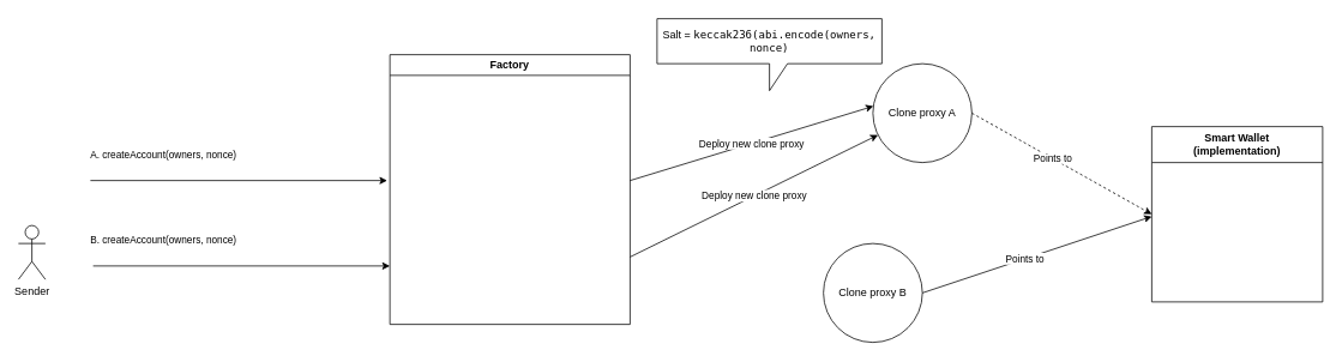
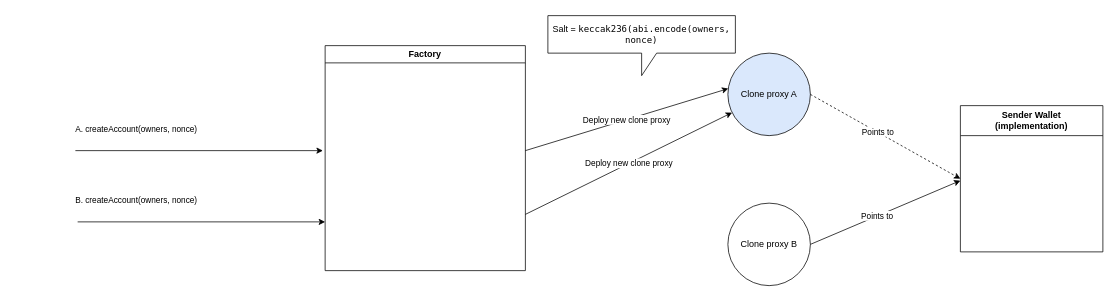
  <mxCell id="0" />
  <mxCell id="1" parent="0" />
  <mxCell id="2" value="Factory" style="swimlane;whiteSpace=wrap;html=1;" vertex="1" parent="1"><mxGeometry x="433" y="60" width="267" height="300" as="geometry" /></mxCell>
- <mxCell id="3" value="Smart Wallet&lt;br&gt;(implementation)" style="swimlane;whiteSpace=wrap;html=1;startSize=40;" vertex="1" parent="1"><mxGeometry x="1280" y="140" width="190" height="195" as="geometry" /></mxCell>
+ <mxCell id="3" value="Sender Wallet&lt;br&gt;(implementation)" style="swimlane;whiteSpace=wrap;html=1;startSize=40;" vertex="1" parent="1"><mxGeometry x="1280" y="140" width="190" height="195" as="geometry" /></mxCell>
  <mxCell id="4" value="" style="endArrow=classic;html=1;rounded=0;" edge="1" parent="1"><mxGeometry width="50" height="50" relative="1" as="geometry"><mxPoint x="100" y="200" as="sourcePoint" /><mxPoint x="430" y="200" as="targetPoint" /></mxGeometry></mxCell>
  <mxCell id="5" value="A. createAccount(owners, nonce)" style="edgeLabel;html=1;align=center;verticalAlign=middle;resizable=0;points=[];" vertex="1" connectable="0" parent="4"><mxGeometry x="-0.521" y="1" relative="1" as="geometry"><mxPoint x="1" y="-29" as="offset" /></mxGeometry></mxCell>
  <mxCell id="6" value="Deploy new clone proxy" style="endArrow=classic;html=1;rounded=0;entryX=0.005;entryY=0.43;entryDx=0;entryDy=0;entryPerimeter=0;" edge="1" parent="1" target="7"><mxGeometry width="50" height="50" relative="1" as="geometry"><mxPoint x="700" y="200" as="sourcePoint" /><mxPoint x="890" y="200" as="targetPoint" /></mxGeometry></mxCell>
- <mxCell id="7" value="Clone proxy A" style="ellipse;whiteSpace=wrap;html=1;aspect=fixed;" vertex="1" parent="1"><mxGeometry x="970" y="70" width="110" height="110" as="geometry" /></mxCell>
+ <mxCell id="7" value="Clone proxy A" style="ellipse;whiteSpace=wrap;html=1;aspect=fixed;fillColor=#dae8fc;" vertex="1" parent="1"><mxGeometry x="970" y="70" width="110" height="110" as="geometry" /></mxCell>
  <mxCell id="8" value="" style="endArrow=classic;html=1;rounded=0;exitX=1;exitY=0.5;exitDx=0;exitDy=0;entryX=0;entryY=0.5;entryDx=0;entryDy=0;dashed=1;" edge="1" parent="1" source="7" target="3"><mxGeometry width="50" height="50" relative="1" as="geometry"><mxPoint x="1110" y="230" as="sourcePoint" /><mxPoint x="1160" y="180" as="targetPoint" /></mxGeometry></mxCell>
  <mxCell id="9" value="Points to" style="edgeLabel;html=1;align=center;verticalAlign=middle;resizable=0;points=[];" vertex="1" connectable="0" parent="8"><mxGeometry x="-0.108" y="2" relative="1" as="geometry"><mxPoint y="1" as="offset" /></mxGeometry></mxCell>
- <mxCell id="10" value="Sender" style="shape=umlActor;verticalLabelPosition=bottom;verticalAlign=top;html=1;outlineConnect=0;" vertex="1" parent="1"><mxGeometry x="20" y="250" width="30" height="60" as="geometry" /></mxCell>
  <mxCell id="11" value="&lt;font style=&quot;font-size: 12px;&quot;&gt;Salt = &lt;font face=&quot;Droid Sans Mono, monospace, monospace&quot;&gt;keccak236(abi.encode(owners, nonce)&lt;/font&gt;&lt;/font&gt;" style="shape=callout;whiteSpace=wrap;html=1;perimeter=calloutPerimeter;" vertex="1" parent="1"><mxGeometry x="730" y="20" width="250" height="80" as="geometry" /></mxCell>
  <mxCell id="12" value="" style="endArrow=classic;html=1;rounded=0;" edge="1" parent="1"><mxGeometry width="50" height="50" relative="1" as="geometry"><mxPoint x="103" y="295" as="sourcePoint" /><mxPoint x="433" y="295" as="targetPoint" /></mxGeometry></mxCell>
  <mxCell id="13" value="B. createAccount(owners, nonce)" style="edgeLabel;html=1;align=center;verticalAlign=middle;resizable=0;points=[];" vertex="1" connectable="0" parent="12"><mxGeometry x="-0.521" y="1" relative="1" as="geometry"><mxPoint x="-2" y="-29" as="offset" /></mxGeometry></mxCell>
  <mxCell id="14" value="Deploy new clone proxy" style="endArrow=classic;html=1;rounded=0;exitX=1;exitY=0.75;exitDx=0;exitDy=0;" edge="1" parent="1" source="2" target="7"><mxGeometry width="50" height="50" relative="1" as="geometry"><mxPoint x="710" y="210" as="sourcePoint" /><mxPoint x="950" y="290" as="targetPoint" /></mxGeometry></mxCell>
- <mxCell id="15" value="Clone proxy B" style="ellipse;whiteSpace=wrap;html=1;aspect=fixed;" vertex="1" parent="1"><mxGeometry x="915" y="270" width="110" height="110" as="geometry" /></mxCell>
+ <mxCell id="15" value="Clone proxy B" style="ellipse;whiteSpace=wrap;html=1;aspect=fixed;" vertex="1" parent="1"><mxGeometry x="970" y="270" width="110" height="110" as="geometry" /></mxCell>
  <mxCell id="16" value="" style="endArrow=classic;html=1;rounded=0;exitX=1;exitY=0.5;exitDx=0;exitDy=0;" edge="1" parent="1" source="15"><mxGeometry width="50" height="50" relative="1" as="geometry"><mxPoint x="1090" y="135" as="sourcePoint" /><mxPoint x="1280" y="240" as="targetPoint" /></mxGeometry></mxCell>
  <mxCell id="17" value="Points to" style="edgeLabel;html=1;align=center;verticalAlign=middle;resizable=0;points=[];" vertex="1" connectable="0" parent="16"><mxGeometry x="-0.108" y="2" relative="1" as="geometry"><mxPoint y="1" as="offset" /></mxGeometry></mxCell>
